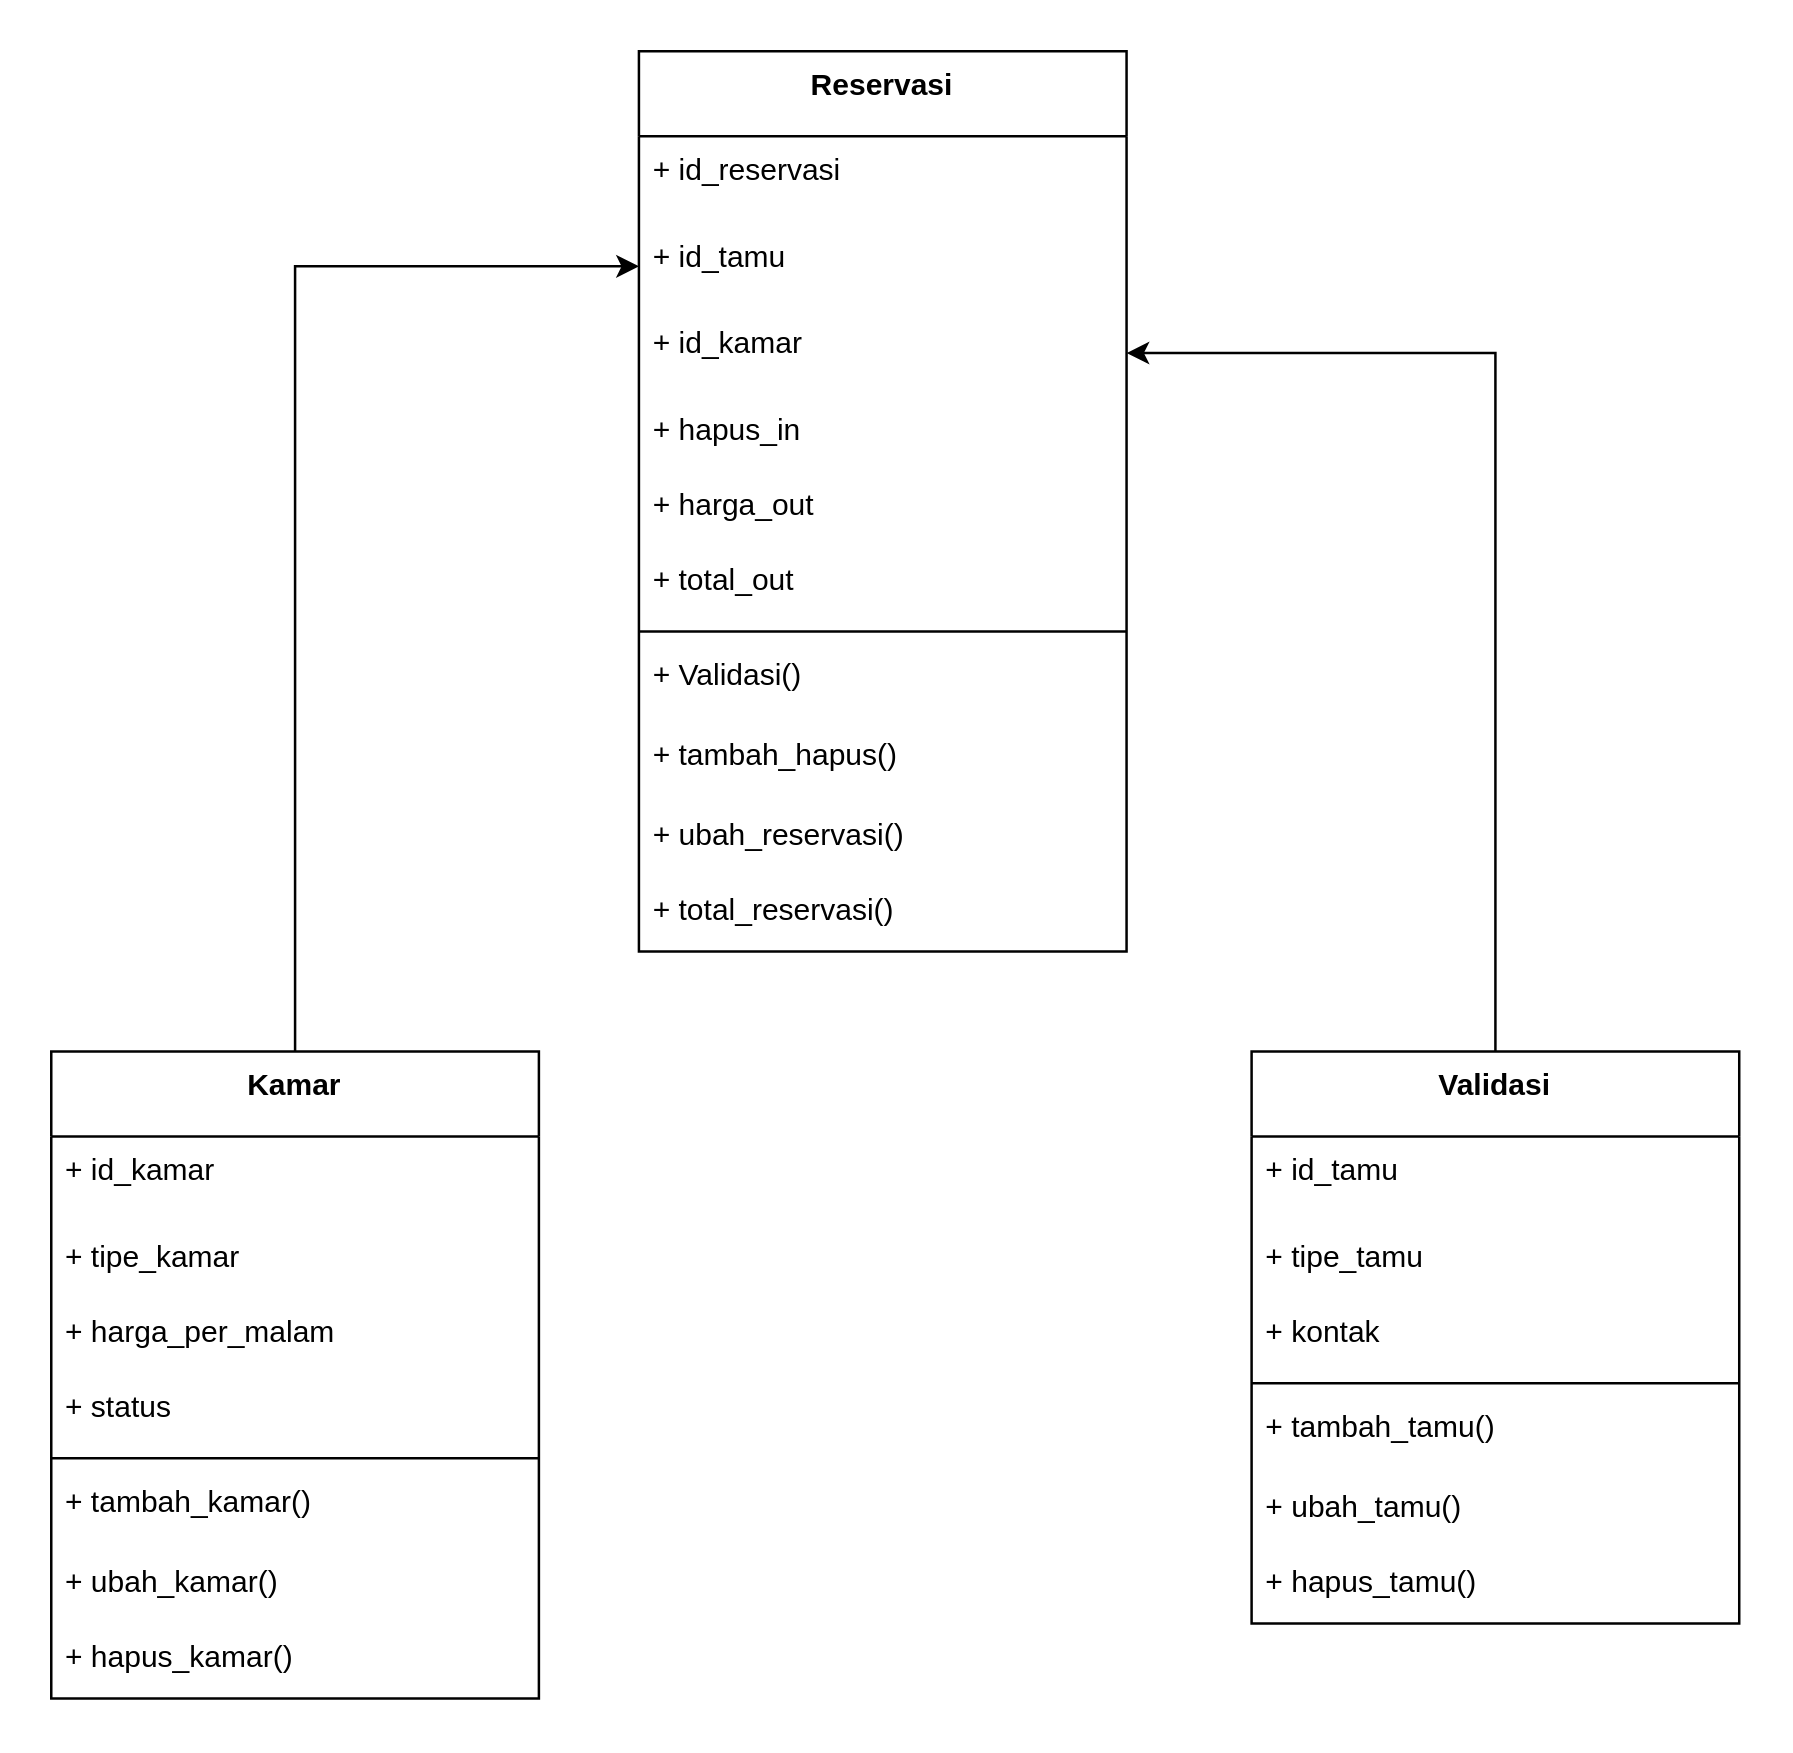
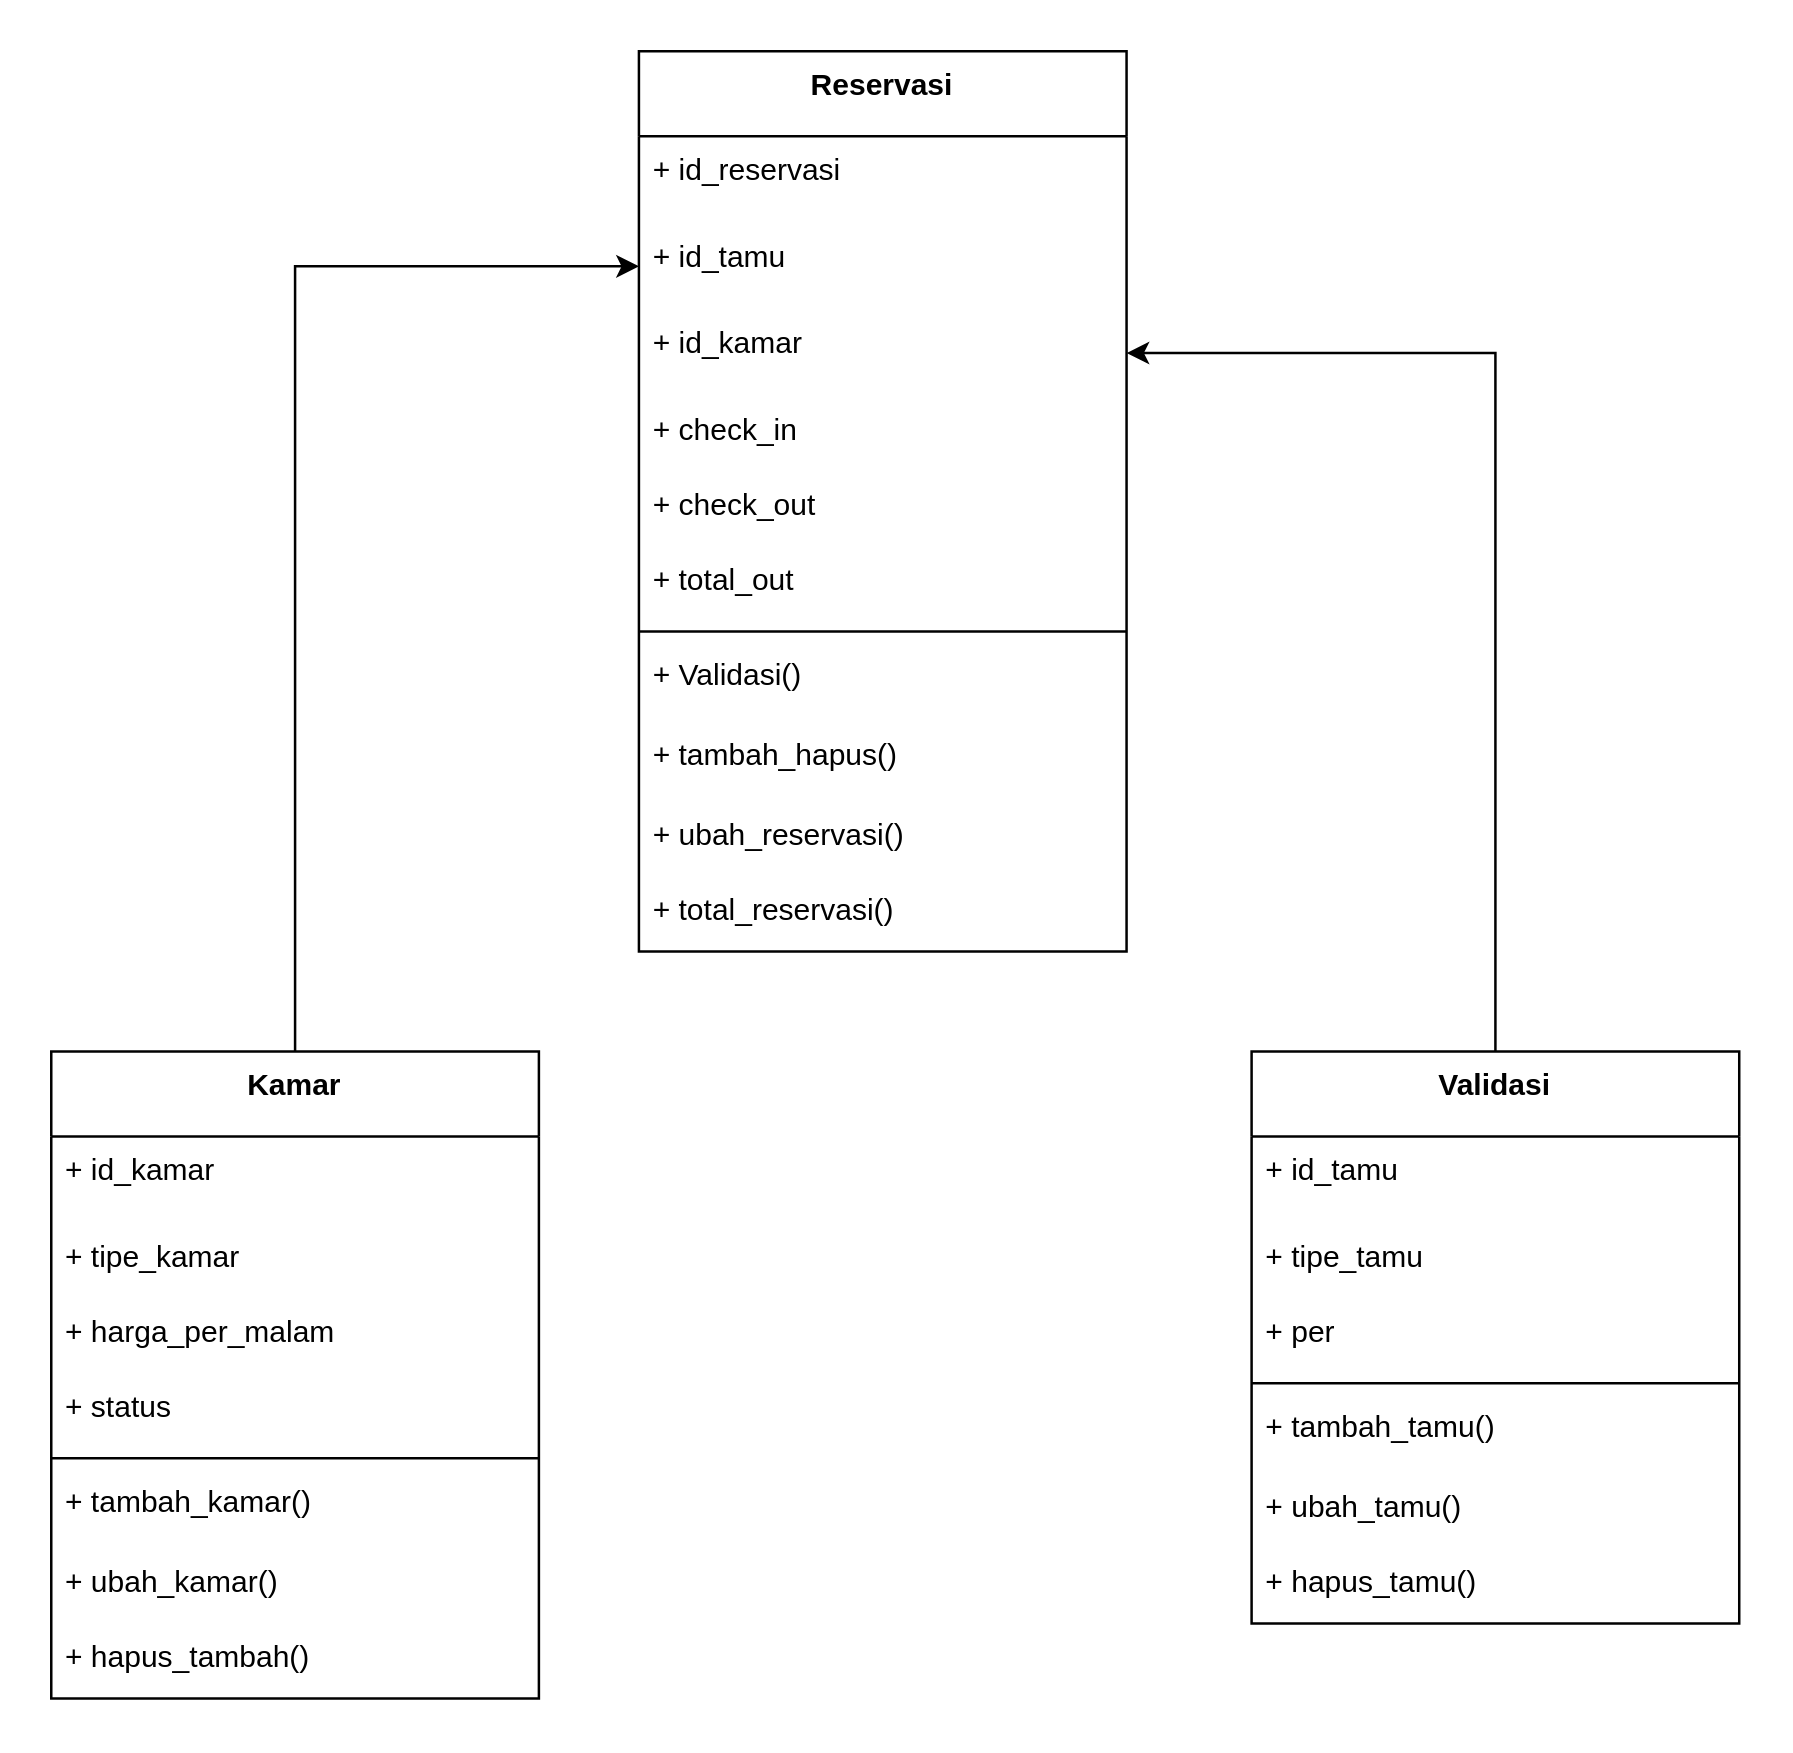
  <mxCell id="0" />
  <mxCell id="1" parent="0" />
  <mxCell id="2" style="edgeStyle=orthogonalEdgeStyle;rounded=0;orthogonalLoop=1;jettySize=auto;html=1;exitX=0.5;exitY=0;exitDx=0;exitDy=0;entryX=0;entryY=0.5;entryDx=0;entryDy=0;" parent="1" source="3" target="23" edge="1"><mxGeometry relative="1" as="geometry" /></mxCell>
  <mxCell id="3" value="Kamar" style="swimlane;fontStyle=1;align=center;verticalAlign=top;childLayout=stackLayout;horizontal=1;startSize=34;horizontalStack=0;resizeParent=1;resizeParentMax=0;resizeLast=0;collapsible=0;marginBottom=0;" parent="1" vertex="1"><mxGeometry x="20" y="420" width="195" height="258.67" as="geometry" /></mxCell>
  <mxCell id="4" value="+ id_kamar" style="text;strokeColor=none;fillColor=none;align=left;verticalAlign=top;spacingLeft=4;spacingRight=4;overflow=hidden;rotatable=0;points=[[0,0.5],[1,0.5]];portConstraint=eastwest;" parent="3" vertex="1"><mxGeometry y="34" width="195" height="34.67" as="geometry" /></mxCell>
  <mxCell id="5" value="+ tipe_kamar" style="text;strokeColor=none;fillColor=none;align=left;verticalAlign=top;spacingLeft=4;spacingRight=4;overflow=hidden;rotatable=0;points=[[0,0.5],[1,0.5]];portConstraint=eastwest;" parent="3" vertex="1"><mxGeometry y="68.67" width="195" height="30" as="geometry" /></mxCell>
  <mxCell id="6" value="+ harga_per_malam" style="text;strokeColor=none;fillColor=none;align=left;verticalAlign=top;spacingLeft=4;spacingRight=4;overflow=hidden;rotatable=0;points=[[0,0.5],[1,0.5]];portConstraint=eastwest;" parent="3" vertex="1"><mxGeometry y="98.67" width="195" height="30" as="geometry" /></mxCell>
  <mxCell id="7" value="+ status" style="text;strokeColor=none;fillColor=none;align=left;verticalAlign=top;spacingLeft=4;spacingRight=4;overflow=hidden;rotatable=0;points=[[0,0.5],[1,0.5]];portConstraint=eastwest;" parent="3" vertex="1"><mxGeometry y="128.67" width="195" height="30" as="geometry" /></mxCell>
  <mxCell id="8" style="line;strokeWidth=1;fillColor=none;align=left;verticalAlign=middle;spacingTop=-1;spacingLeft=3;spacingRight=3;rotatable=0;labelPosition=right;points=[];portConstraint=eastwest;strokeColor=inherit;" parent="3" vertex="1"><mxGeometry y="158.67" width="195" height="8" as="geometry" /></mxCell>
  <mxCell id="9" value="+ tambah_kamar() " style="text;strokeColor=none;fillColor=none;align=left;verticalAlign=top;spacingLeft=4;spacingRight=4;overflow=hidden;rotatable=0;points=[[0,0.5],[1,0.5]];portConstraint=eastwest;" parent="3" vertex="1"><mxGeometry y="166.67" width="195" height="32" as="geometry" /></mxCell>
  <mxCell id="10" value="+ ubah_kamar() " style="text;strokeColor=none;fillColor=none;align=left;verticalAlign=top;spacingLeft=4;spacingRight=4;overflow=hidden;rotatable=0;points=[[0,0.5],[1,0.5]];portConstraint=eastwest;" parent="3" vertex="1"><mxGeometry y="198.67" width="195" height="30" as="geometry" /></mxCell>
- <mxCell id="11" value="+ hapus_kamar() " style="text;strokeColor=none;fillColor=none;align=left;verticalAlign=top;spacingLeft=4;spacingRight=4;overflow=hidden;rotatable=0;points=[[0,0.5],[1,0.5]];portConstraint=eastwest;" parent="3" vertex="1"><mxGeometry y="228.67" width="195" height="30" as="geometry" /></mxCell>
+ <mxCell id="11" value="+ hapus_tambah() " style="text;strokeColor=none;fillColor=none;align=left;verticalAlign=top;spacingLeft=4;spacingRight=4;overflow=hidden;rotatable=0;points=[[0,0.5],[1,0.5]];portConstraint=eastwest;" parent="3" vertex="1"><mxGeometry y="228.67" width="195" height="30" as="geometry" /></mxCell>
  <mxCell id="12" style="edgeStyle=orthogonalEdgeStyle;rounded=0;orthogonalLoop=1;jettySize=auto;html=1;entryX=1;entryY=0.5;entryDx=0;entryDy=0;" parent="1" source="13" target="24" edge="1"><mxGeometry relative="1" as="geometry" /></mxCell>
  <mxCell id="13" value="Validasi" style="swimlane;fontStyle=1;align=center;verticalAlign=top;childLayout=stackLayout;horizontal=1;startSize=34;horizontalStack=0;resizeParent=1;resizeParentMax=0;resizeLast=0;collapsible=0;marginBottom=0;" parent="1" vertex="1"><mxGeometry x="500" y="420" width="195" height="228.67" as="geometry" /></mxCell>
  <mxCell id="14" value="+ id_tamu" style="text;strokeColor=none;fillColor=none;align=left;verticalAlign=top;spacingLeft=4;spacingRight=4;overflow=hidden;rotatable=0;points=[[0,0.5],[1,0.5]];portConstraint=eastwest;" parent="13" vertex="1"><mxGeometry y="34" width="195" height="34.67" as="geometry" /></mxCell>
  <mxCell id="15" value="+ tipe_tamu" style="text;strokeColor=none;fillColor=none;align=left;verticalAlign=top;spacingLeft=4;spacingRight=4;overflow=hidden;rotatable=0;points=[[0,0.5],[1,0.5]];portConstraint=eastwest;" parent="13" vertex="1"><mxGeometry y="68.67" width="195" height="30" as="geometry" /></mxCell>
- <mxCell id="16" value="+ kontak" style="text;strokeColor=none;fillColor=none;align=left;verticalAlign=top;spacingLeft=4;spacingRight=4;overflow=hidden;rotatable=0;points=[[0,0.5],[1,0.5]];portConstraint=eastwest;" parent="13" vertex="1"><mxGeometry y="98.67" width="195" height="30" as="geometry" /></mxCell>
+ <mxCell id="16" value="+ per" style="text;strokeColor=none;fillColor=none;align=left;verticalAlign=top;spacingLeft=4;spacingRight=4;overflow=hidden;rotatable=0;points=[[0,0.5],[1,0.5]];portConstraint=eastwest;" parent="13" vertex="1"><mxGeometry y="98.67" width="195" height="30" as="geometry" /></mxCell>
  <mxCell id="17" style="line;strokeWidth=1;fillColor=none;align=left;verticalAlign=middle;spacingTop=-1;spacingLeft=3;spacingRight=3;rotatable=0;labelPosition=right;points=[];portConstraint=eastwest;strokeColor=inherit;" parent="13" vertex="1"><mxGeometry y="128.67" width="195" height="8" as="geometry" /></mxCell>
  <mxCell id="18" value="+ tambah_tamu() " style="text;strokeColor=none;fillColor=none;align=left;verticalAlign=top;spacingLeft=4;spacingRight=4;overflow=hidden;rotatable=0;points=[[0,0.5],[1,0.5]];portConstraint=eastwest;" parent="13" vertex="1"><mxGeometry y="136.67" width="195" height="32" as="geometry" /></mxCell>
  <mxCell id="19" value="+ ubah_tamu() " style="text;strokeColor=none;fillColor=none;align=left;verticalAlign=top;spacingLeft=4;spacingRight=4;overflow=hidden;rotatable=0;points=[[0,0.5],[1,0.5]];portConstraint=eastwest;" parent="13" vertex="1"><mxGeometry y="168.67" width="195" height="30" as="geometry" /></mxCell>
  <mxCell id="20" value="+ hapus_tamu() " style="text;strokeColor=none;fillColor=none;align=left;verticalAlign=top;spacingLeft=4;spacingRight=4;overflow=hidden;rotatable=0;points=[[0,0.5],[1,0.5]];portConstraint=eastwest;" parent="13" vertex="1"><mxGeometry y="198.67" width="195" height="30" as="geometry" /></mxCell>
  <mxCell id="21" value="Reservasi" style="swimlane;fontStyle=1;align=center;verticalAlign=top;childLayout=stackLayout;horizontal=1;startSize=34;horizontalStack=0;resizeParent=1;resizeParentMax=0;resizeLast=0;collapsible=0;marginBottom=0;" parent="1" vertex="1"><mxGeometry x="255" y="20" width="195" height="360.01" as="geometry" /></mxCell>
  <mxCell id="22" value="+ id_reservasi" style="text;strokeColor=none;fillColor=none;align=left;verticalAlign=top;spacingLeft=4;spacingRight=4;overflow=hidden;rotatable=0;points=[[0,0.5],[1,0.5]];portConstraint=eastwest;" parent="21" vertex="1"><mxGeometry y="34" width="195" height="34.67" as="geometry" /></mxCell>
  <mxCell id="23" value="+ id_tamu" style="text;strokeColor=none;fillColor=none;align=left;verticalAlign=top;spacingLeft=4;spacingRight=4;overflow=hidden;rotatable=0;points=[[0,0.5],[1,0.5]];portConstraint=eastwest;" parent="21" vertex="1"><mxGeometry y="68.67" width="195" height="34.67" as="geometry" /></mxCell>
  <mxCell id="24" value="+ id_kamar" style="text;strokeColor=none;fillColor=none;align=left;verticalAlign=top;spacingLeft=4;spacingRight=4;overflow=hidden;rotatable=0;points=[[0,0.5],[1,0.5]];portConstraint=eastwest;" parent="21" vertex="1"><mxGeometry y="103.34" width="195" height="34.67" as="geometry" /></mxCell>
- <mxCell id="25" value="+ hapus_in" style="text;strokeColor=none;fillColor=none;align=left;verticalAlign=top;spacingLeft=4;spacingRight=4;overflow=hidden;rotatable=0;points=[[0,0.5],[1,0.5]];portConstraint=eastwest;" parent="21" vertex="1"><mxGeometry y="138.01" width="195" height="30" as="geometry" /></mxCell>
- <mxCell id="26" value="+ harga_out" style="text;strokeColor=none;fillColor=none;align=left;verticalAlign=top;spacingLeft=4;spacingRight=4;overflow=hidden;rotatable=0;points=[[0,0.5],[1,0.5]];portConstraint=eastwest;" parent="21" vertex="1"><mxGeometry y="168.01" width="195" height="30" as="geometry" /></mxCell>
+ <mxCell id="25" value="+ check_in" style="text;strokeColor=none;fillColor=none;align=left;verticalAlign=top;spacingLeft=4;spacingRight=4;overflow=hidden;rotatable=0;points=[[0,0.5],[1,0.5]];portConstraint=eastwest;" parent="21" vertex="1"><mxGeometry y="138.01" width="195" height="30" as="geometry" /></mxCell>
+ <mxCell id="26" value="+ check_out" style="text;strokeColor=none;fillColor=none;align=left;verticalAlign=top;spacingLeft=4;spacingRight=4;overflow=hidden;rotatable=0;points=[[0,0.5],[1,0.5]];portConstraint=eastwest;" parent="21" vertex="1"><mxGeometry y="168.01" width="195" height="30" as="geometry" /></mxCell>
  <mxCell id="27" value="+ total_out" style="text;strokeColor=none;fillColor=none;align=left;verticalAlign=top;spacingLeft=4;spacingRight=4;overflow=hidden;rotatable=0;points=[[0,0.5],[1,0.5]];portConstraint=eastwest;" parent="21" vertex="1"><mxGeometry y="198.01" width="195" height="30" as="geometry" /></mxCell>
  <mxCell id="28" style="line;strokeWidth=1;fillColor=none;align=left;verticalAlign=middle;spacingTop=-1;spacingLeft=3;spacingRight=3;rotatable=0;labelPosition=right;points=[];portConstraint=eastwest;strokeColor=inherit;" parent="21" vertex="1"><mxGeometry y="228.01" width="195" height="8" as="geometry" /></mxCell>
  <mxCell id="29" value="+ Validasi() " style="text;strokeColor=none;fillColor=none;align=left;verticalAlign=top;spacingLeft=4;spacingRight=4;overflow=hidden;rotatable=0;points=[[0,0.5],[1,0.5]];portConstraint=eastwest;" parent="21" vertex="1"><mxGeometry y="236.01" width="195" height="32" as="geometry" /></mxCell>
  <mxCell id="30" value="+ tambah_hapus() " style="text;strokeColor=none;fillColor=none;align=left;verticalAlign=top;spacingLeft=4;spacingRight=4;overflow=hidden;rotatable=0;points=[[0,0.5],[1,0.5]];portConstraint=eastwest;" parent="21" vertex="1"><mxGeometry y="268.01" width="195" height="32" as="geometry" /></mxCell>
  <mxCell id="31" value="+ ubah_reservasi() " style="text;strokeColor=none;fillColor=none;align=left;verticalAlign=top;spacingLeft=4;spacingRight=4;overflow=hidden;rotatable=0;points=[[0,0.5],[1,0.5]];portConstraint=eastwest;" parent="21" vertex="1"><mxGeometry y="300.01" width="195" height="30" as="geometry" /></mxCell>
  <mxCell id="32" value="+ total_reservasi() " style="text;strokeColor=none;fillColor=none;align=left;verticalAlign=top;spacingLeft=4;spacingRight=4;overflow=hidden;rotatable=0;points=[[0,0.5],[1,0.5]];portConstraint=eastwest;" parent="21" vertex="1"><mxGeometry y="330.01" width="195" height="30" as="geometry" /></mxCell>
